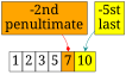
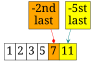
  digraph {
    fontname="Noto Serif"
    node [fontname="Noto Serif" fontsize=32 shape=box style=filled]
    edge [fontname="Noto Serif"]
-   n1 [fillcolor=white label=<<table border="0" cellspacing="0" cellpadding="5">             <tr>                 <td border="1">1</td>                 <td border="1">2</td>                 <td border="1">3</td>                 <td border="1">5</td>                 <td port="penultimate" border="1" bgcolor="orange">7</td>                 <td port="last" border="1" bgcolor="yellow">10</td>             </tr>         </table>> shape=none]
+   n1 [fillcolor=white label=<<table border="0" cellspacing="0" cellpadding="5">             <tr>                 <td border="1">1</td>                 <td border="1">2</td>                 <td border="1">3</td>                 <td border="1">5</td>                 <td port="penultimate" border="1" bgcolor="orange">7</td>                 <td port="last" border="1" bgcolor="yellow">11</td>             </tr>         </table>> shape=none]
    n2 [fillcolor=yellow label="-5st\nlast"]
-   n3 [fillcolor=orange label="-2nd\npenultimate"]
+   n3 [fillcolor=orange label="-2nd\nlast"]
    n2 -> n1 [arrowhead=vee color=teal headport=last]
    n3 -> n1 [arrowhead=diamond color=red headport=penultimate]
  }
